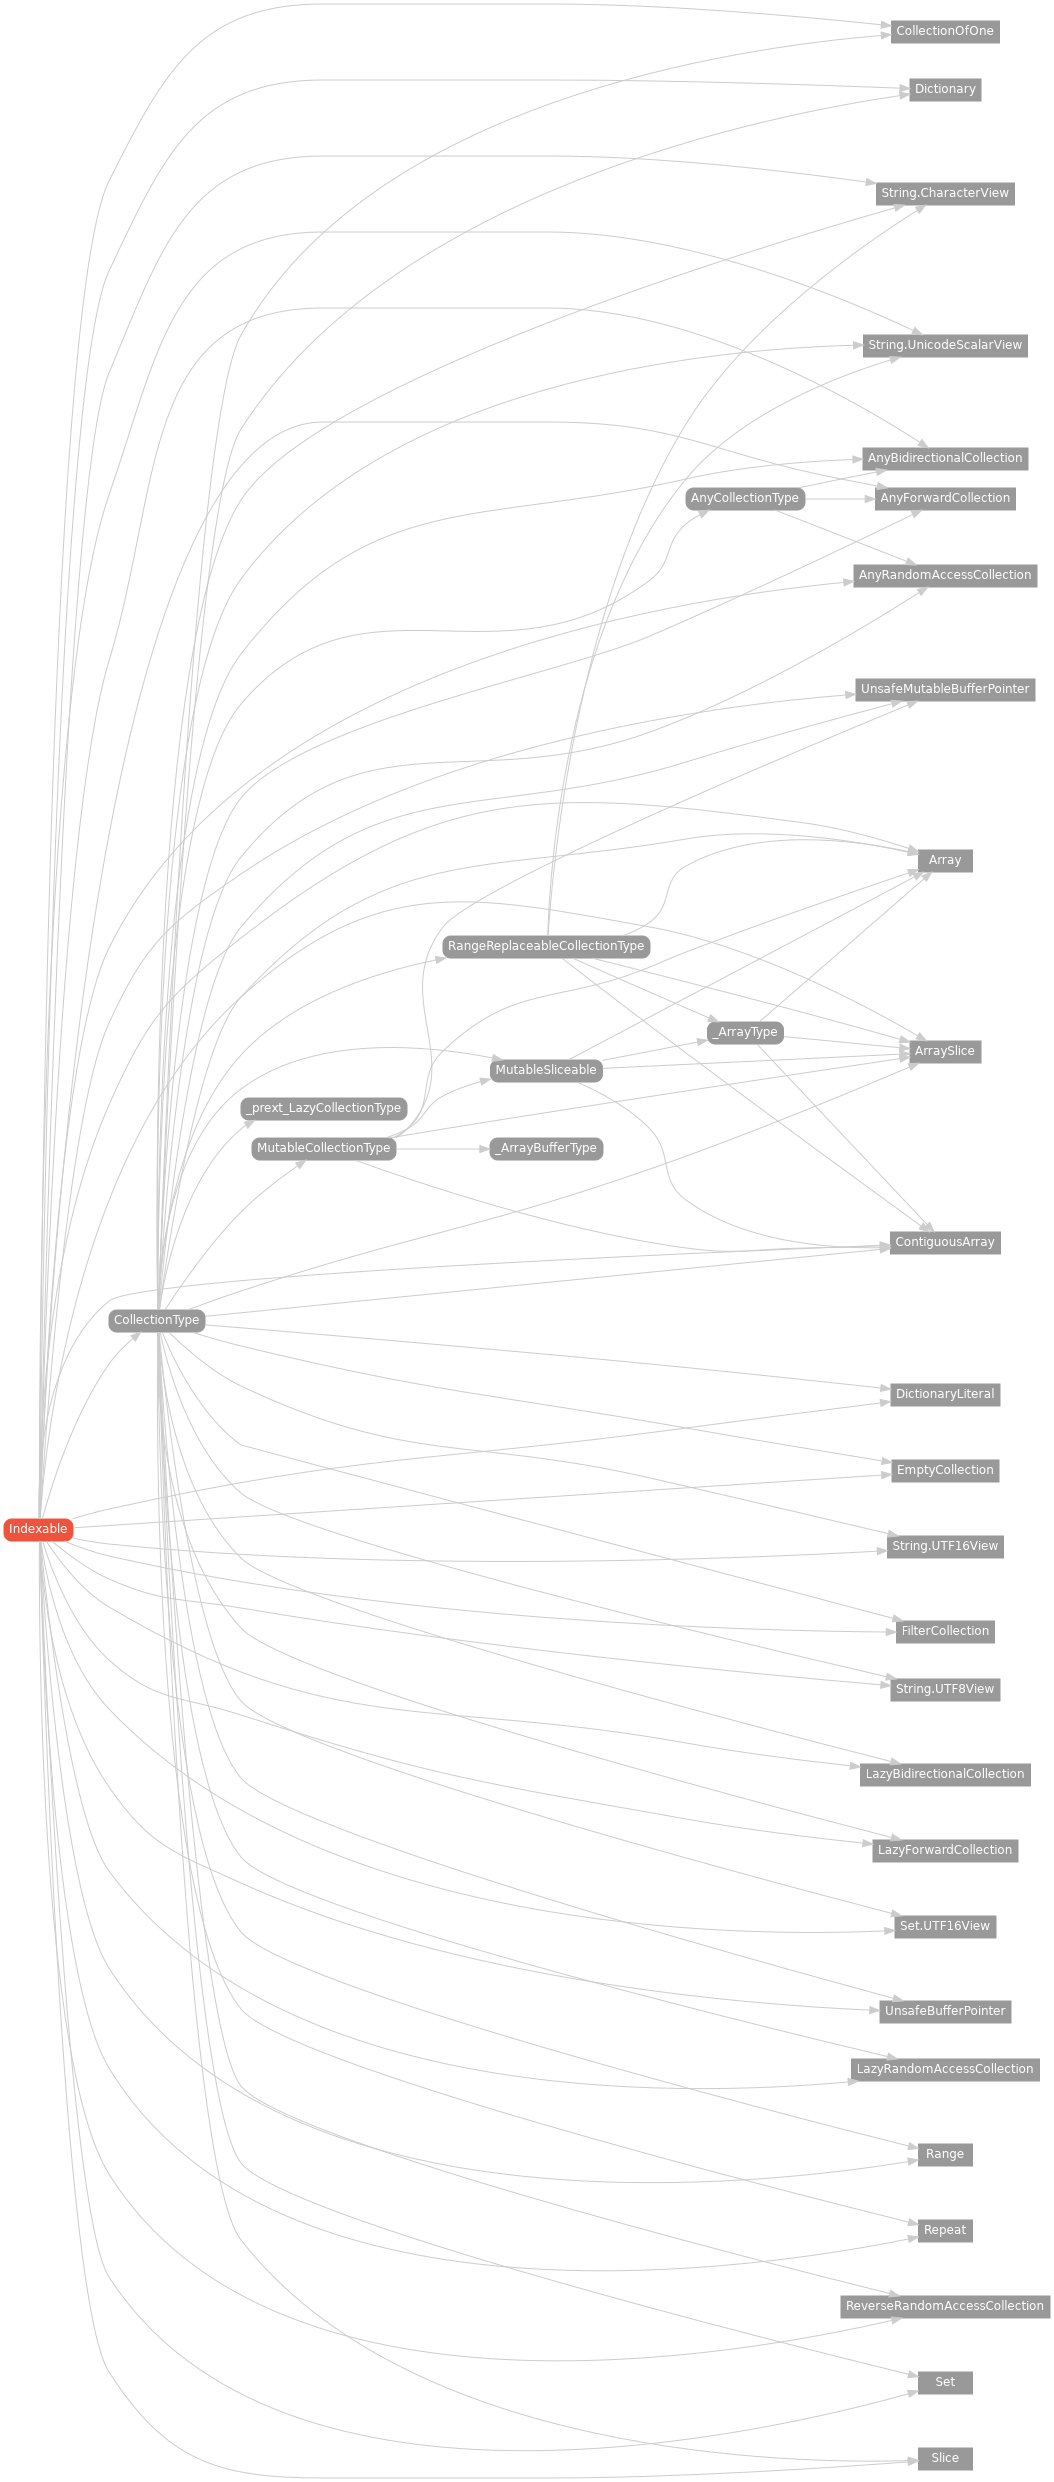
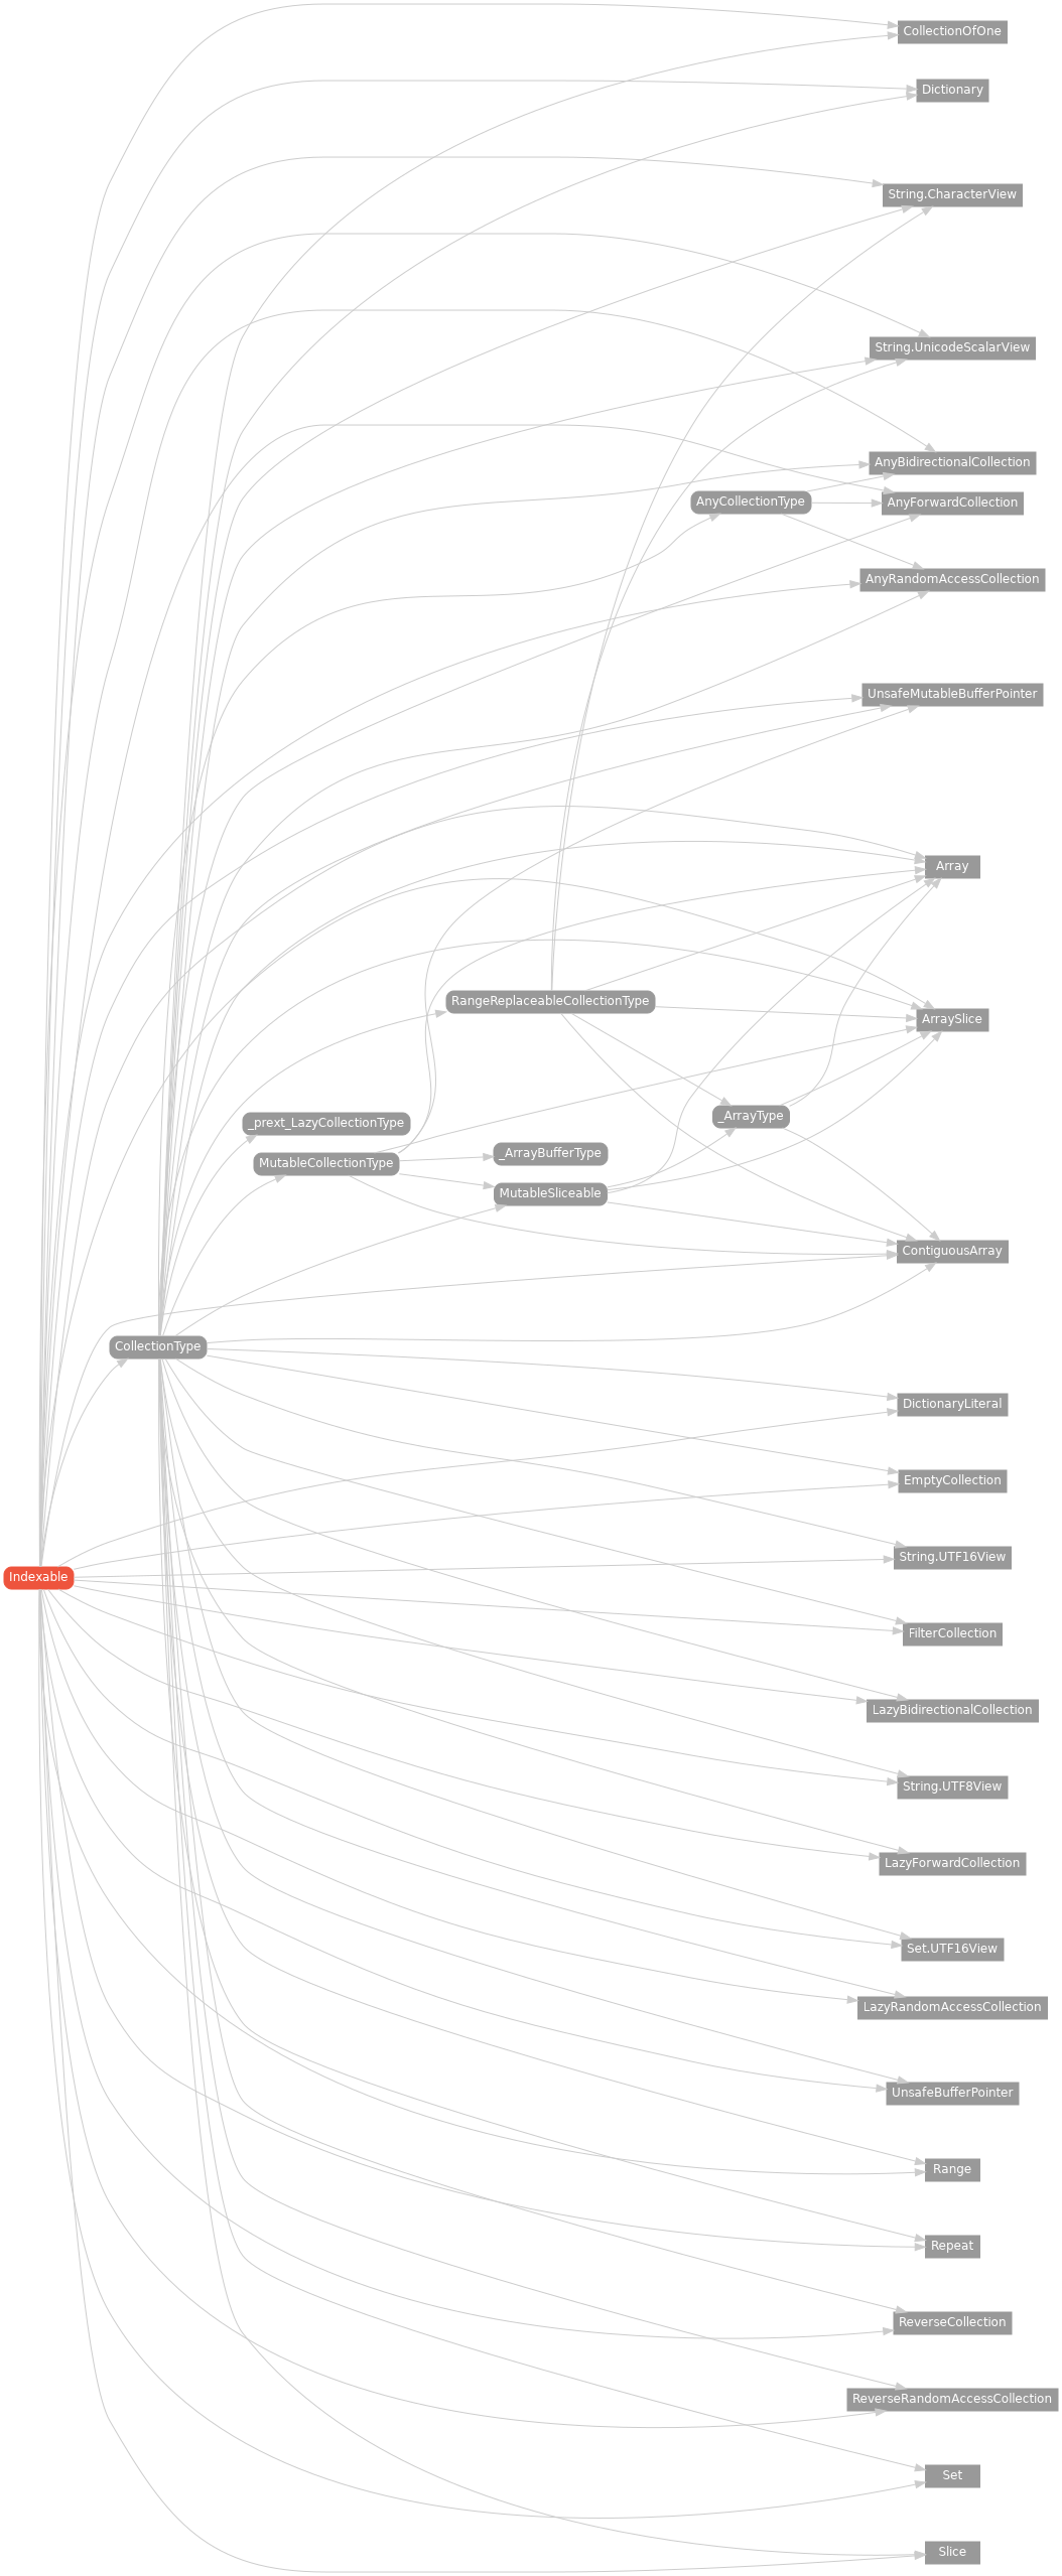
  strict digraph {
    rankdir=LR
    node [color="#999999" fillcolor="#999999" fontcolor=white fontname=Helvetica fontsize=12 margin="0.07,0.05" shape=box style=filled]
    edge [color="#cccccc"]
    AnyBidirectionalCollection [height=0.3]
    AnyForwardCollection [height=0.3]
    AnyRandomAccessCollection [height=0.3]
    Array [height=0.3]
    ArraySlice [height=0.3]
    CollectionOfOne [height=0.3]
    ContiguousArray [height=0.3]
    Dictionary [height=0.3]
    DictionaryLiteral [height=0.3]
    EmptyCollection [height=0.3]
    FilterCollection [height=0.3]
    LazyBidirectionalCollection [height=0.3]
    LazyForwardCollection [height=0.3]
    LazyRandomAccessCollection [height=0.3]
    Range [height=0.3]
    Repeat [height=0.3]
+   ReverseCollection [height=0.3]
    ReverseRandomAccessCollection [height=0.3]
    Set [height=0.3]
    Slice [height=0.3]
    "String.CharacterView" [height=0.3]
    "String.UTF16View" [height=0.3]
    "String.UTF8View" [height=0.3]
    "String.UnicodeScalarView" [height=0.3]
    n25 [height=0.3 label="Set.UTF16View"]
    UnsafeBufferPointer [height=0.3]
    UnsafeMutableBufferPointer [height=0.3]
    AnyCollectionType [height=0.3 style="filled,rounded"]
    CollectionType [height=0.3 style="filled,rounded"]
    MutableCollectionType [height=0.3 style="filled,rounded"]
    MutableSliceable [height=0.3 style="filled,rounded"]
    RangeReplaceableCollectionType [height=0.3 style="filled,rounded"]
    _prext_LazyCollectionType [height=0.3 style="filled,rounded"]
    _ArrayBufferType [height=0.3 style="filled,rounded"]
    _ArrayType [height=0.3 style="filled,rounded"]
    Indexable [color="#ee543d" fillcolor="#ee543d" height=0.3 style="filled,rounded"]
    subgraph sub_1 {
      rank=max
      AnyBidirectionalCollection
      AnyForwardCollection
      AnyRandomAccessCollection
      Array
      ArraySlice
      CollectionOfOne
      ContiguousArray
      Dictionary
      DictionaryLiteral
      EmptyCollection
      FilterCollection
      LazyBidirectionalCollection
      LazyForwardCollection
      LazyRandomAccessCollection
      Range
      Repeat
+     ReverseCollection
      ReverseRandomAccessCollection
      Set
      Slice
      "String.CharacterView"
      "String.UTF16View"
      "String.UTF8View"
      "String.UnicodeScalarView"
      n25
      UnsafeBufferPointer
      UnsafeMutableBufferPointer
    }
    AnyCollectionType -> AnyBidirectionalCollection
    AnyCollectionType -> AnyForwardCollection
    AnyCollectionType -> AnyRandomAccessCollection
    CollectionType -> AnyBidirectionalCollection
    CollectionType -> AnyForwardCollection
    CollectionType -> AnyRandomAccessCollection
    CollectionType -> Array
    CollectionType -> ArraySlice
    CollectionType -> CollectionOfOne
    CollectionType -> ContiguousArray
    CollectionType -> Dictionary
    CollectionType -> DictionaryLiteral
    CollectionType -> EmptyCollection
    CollectionType -> FilterCollection
    CollectionType -> LazyBidirectionalCollection
    CollectionType -> LazyForwardCollection
    CollectionType -> LazyRandomAccessCollection
    CollectionType -> Range
    CollectionType -> Repeat
+   CollectionType -> ReverseCollection
    CollectionType -> ReverseRandomAccessCollection
    CollectionType -> Set
    CollectionType -> Slice
    CollectionType -> "String.CharacterView"
    CollectionType -> "String.UTF16View"
    CollectionType -> "String.UTF8View"
    CollectionType -> "String.UnicodeScalarView"
    CollectionType -> n25
    CollectionType -> UnsafeBufferPointer
    CollectionType -> UnsafeMutableBufferPointer
    CollectionType -> AnyCollectionType
    CollectionType -> MutableCollectionType
    CollectionType -> MutableSliceable
    CollectionType -> RangeReplaceableCollectionType
    CollectionType -> _prext_LazyCollectionType
    MutableCollectionType -> Array
    MutableCollectionType -> ArraySlice
    MutableCollectionType -> ContiguousArray
    MutableCollectionType -> UnsafeMutableBufferPointer
    MutableCollectionType -> MutableSliceable
    MutableCollectionType -> _ArrayBufferType
    MutableSliceable -> Array
    MutableSliceable -> ArraySlice
    MutableSliceable -> ContiguousArray
    MutableSliceable -> _ArrayType
    RangeReplaceableCollectionType -> Array
    RangeReplaceableCollectionType -> ArraySlice
    RangeReplaceableCollectionType -> ContiguousArray
    RangeReplaceableCollectionType -> "String.CharacterView"
    RangeReplaceableCollectionType -> "String.UnicodeScalarView"
    RangeReplaceableCollectionType -> _ArrayType
    _ArrayType -> Array
    _ArrayType -> ArraySlice
    _ArrayType -> ContiguousArray
    Indexable -> AnyBidirectionalCollection
    Indexable -> AnyForwardCollection
    Indexable -> AnyRandomAccessCollection
    Indexable -> Array
    Indexable -> ArraySlice
    Indexable -> CollectionOfOne
    Indexable -> ContiguousArray
    Indexable -> Dictionary
    Indexable -> DictionaryLiteral
    Indexable -> EmptyCollection
    Indexable -> FilterCollection
    Indexable -> LazyBidirectionalCollection
    Indexable -> LazyForwardCollection
    Indexable -> LazyRandomAccessCollection
    Indexable -> Range
    Indexable -> Repeat
+   Indexable -> ReverseCollection
    Indexable -> ReverseRandomAccessCollection
    Indexable -> Set
    Indexable -> Slice
    Indexable -> "String.CharacterView"
    Indexable -> "String.UTF16View"
    Indexable -> "String.UTF8View"
    Indexable -> "String.UnicodeScalarView"
    Indexable -> n25
    Indexable -> UnsafeBufferPointer
    Indexable -> UnsafeMutableBufferPointer
    Indexable -> CollectionType
  }
